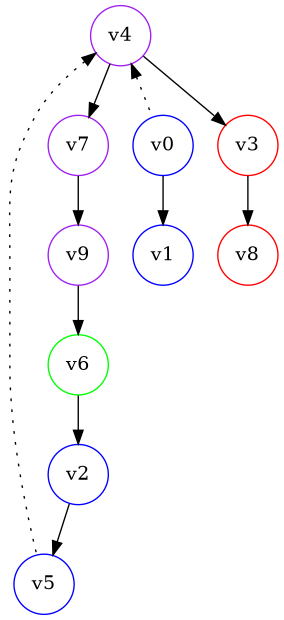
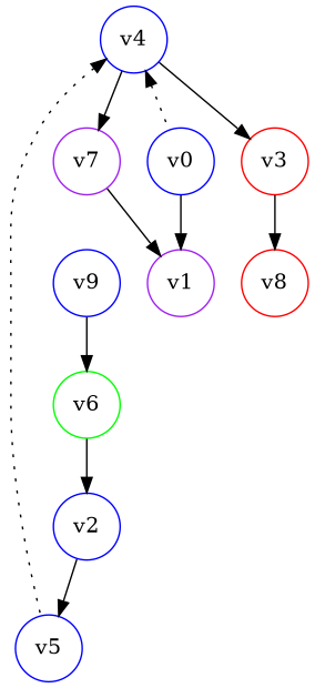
  digraph {
    fontsize=12
    rankdir=TB
    node [color=blue shape=circle]
    edge [arrowhead=normal]
    v6 [color=green]
    v2
    v5
    v7 [color=purple]
-   v9 [color=purple]
+   v9
    v8 [color=red]
    v0
-   v1
+   v1 [color=purple]
    v3 [color=red]
-   v4 [color=purple]
+   v4
    v6 -> v2
    v2 -> v5
-   v7 -> v9
+   v7 -> v1
    v9 -> v6
    v0 -> v1
    v3 -> v8
    v4 -> v5 [arrowhead=none dir=back style=dotted]
    v4 -> v7
    v4 -> v0 [arrowhead=none dir=back style=dotted]
    v4 -> v3
  }
